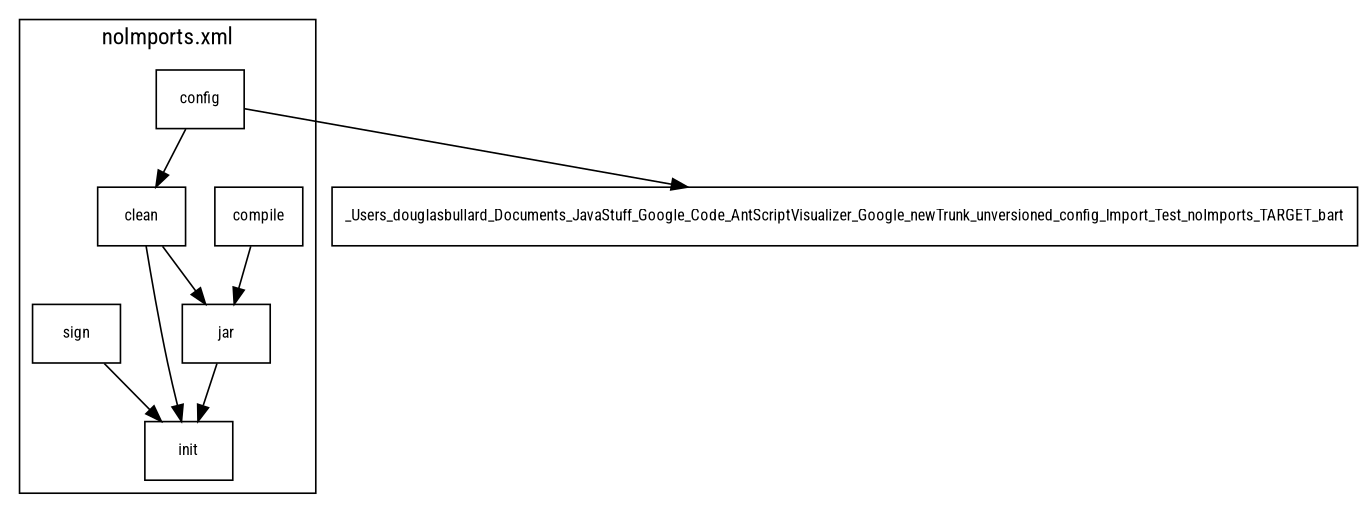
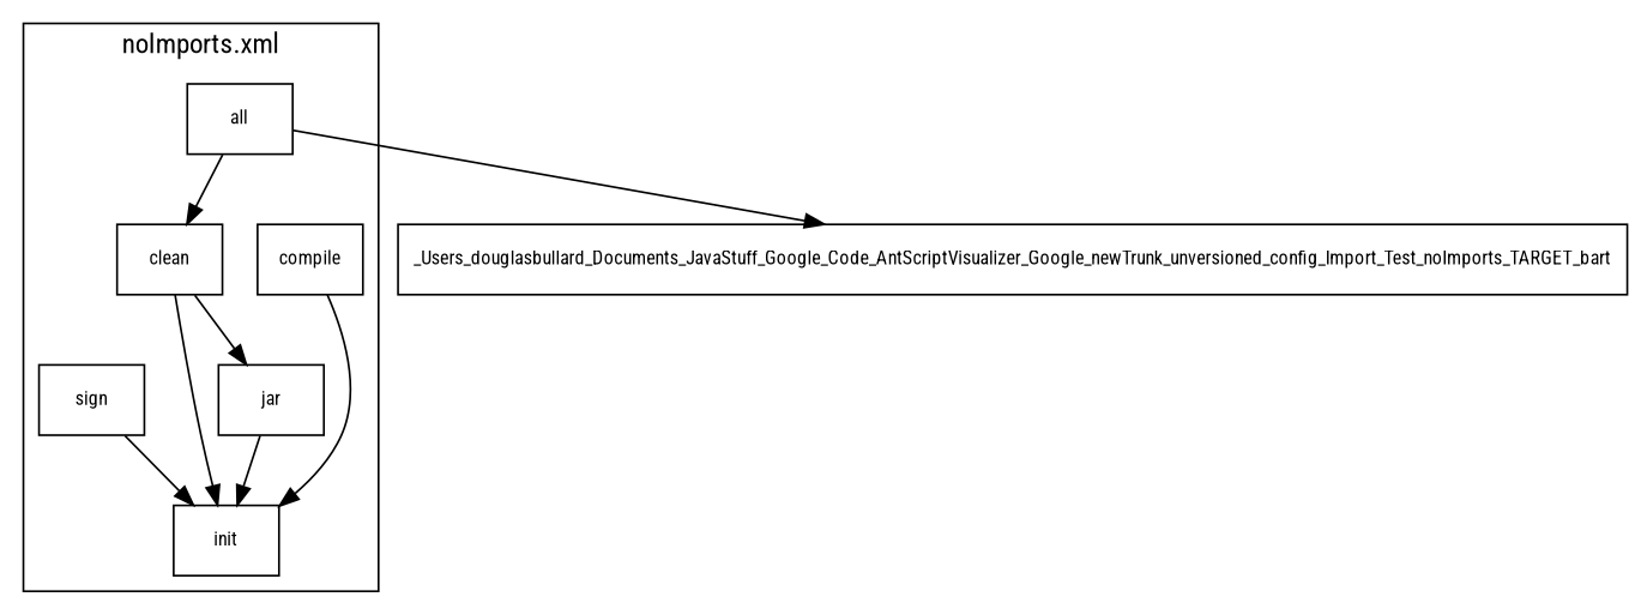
  digraph {
    concentrate=true
    fontname="Roboto Condensed"
    rankdir=TB
    node [color=black fontname="Roboto Condensed" fontsize=10 shape=box]
    edge [fontname="Roboto Condensed" fontsize=8]
    n1 [label=compile]
    n2 [label=init]
    n3 [label=clean]
-   n4 [label=config]
+   n4 [label=all]
    n5 [label=sign]
    n6 [label=jar]
    _Users_douglasbullard_Documents_JavaStuff_Google_Code_AntScriptVisualizer_Google_newTrunk_unversioned_config_Import_Test_noImports_TARGET_bart [color=""]
    subgraph cluster_1 {
      label="noImports.xml"
      n1
      n2
      n3
      n4
      n5
      n6
    }
-   n1 -> n6
+   n1 -> n2
    n3 -> n2
    n3 -> n6
    n4 -> n3
    n4 -> _Users_douglasbullard_Documents_JavaStuff_Google_Code_AntScriptVisualizer_Google_newTrunk_unversioned_config_Import_Test_noImports_TARGET_bart
    n5 -> n2
    n6 -> n2
  }
